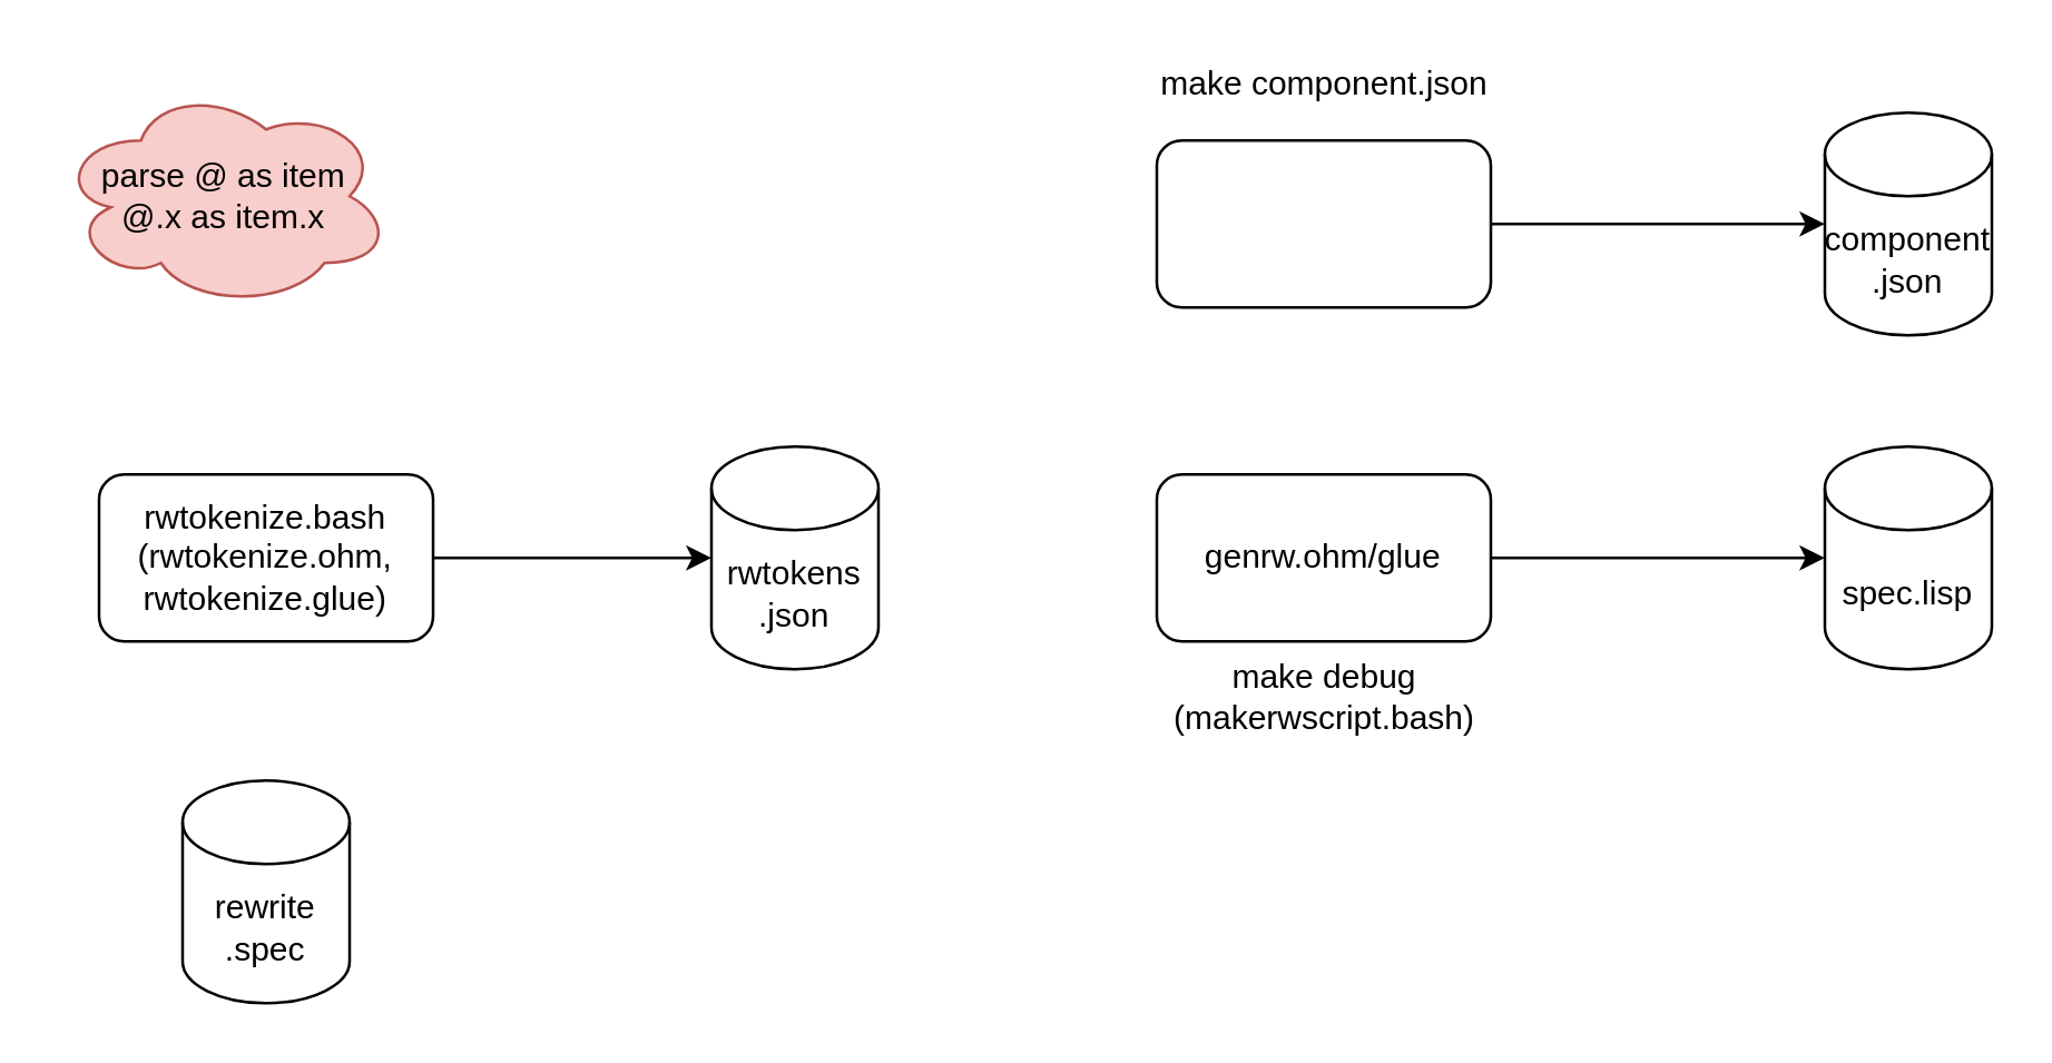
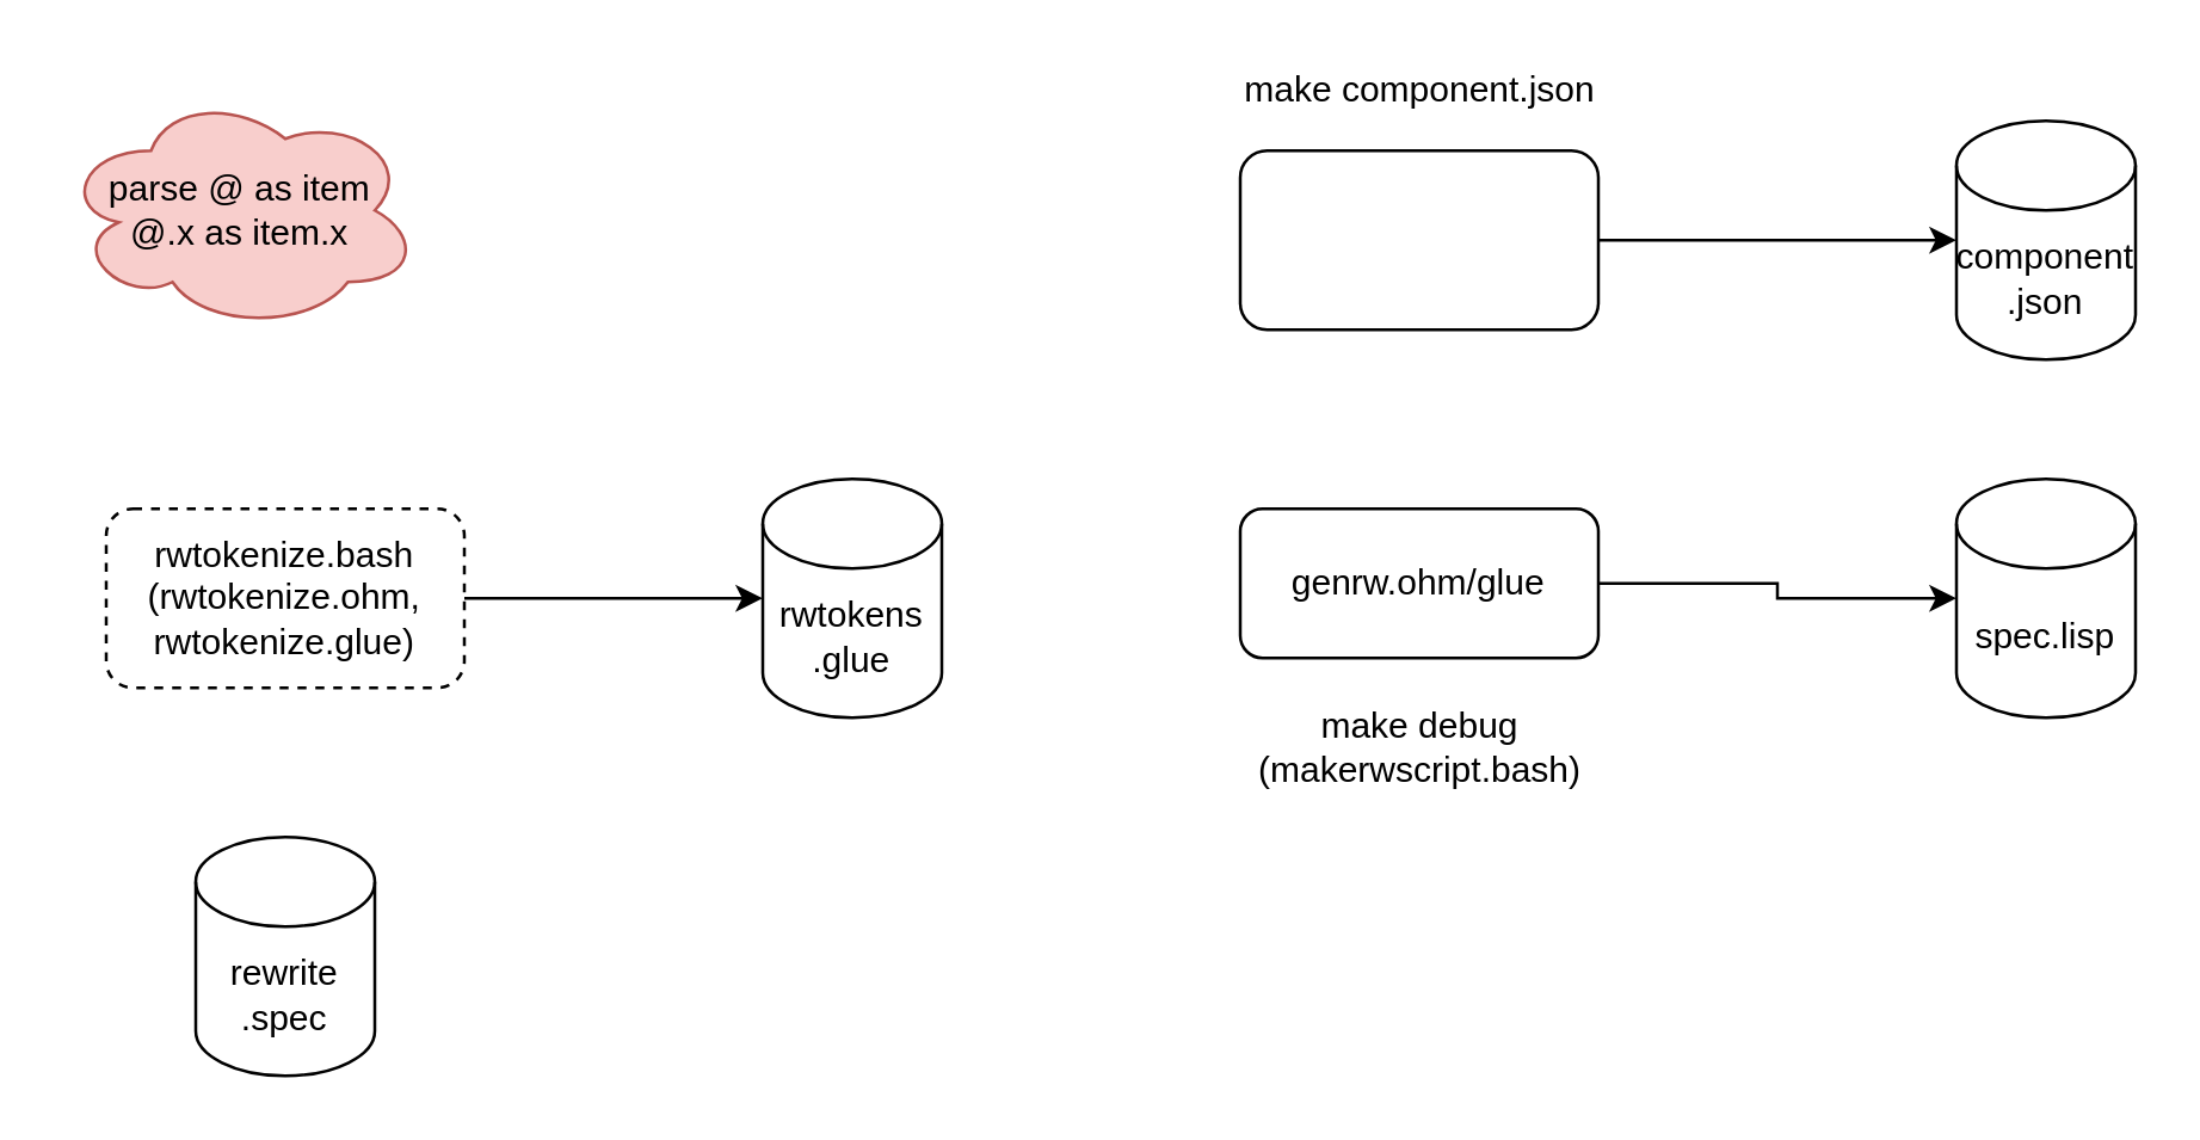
  <mxCell id="0" />
  <mxCell id="1" parent="0" />
  <mxCell id="2" value="component&lt;br&gt;.json" style="shape=cylinder3;whiteSpace=wrap;html=1;boundedLbl=1;backgroundOutline=1;size=15;" vertex="1" parent="1"><mxGeometry x="655" y="40" width="60" height="80" as="geometry" /></mxCell>
  <mxCell id="3" value="spec.lisp" style="shape=cylinder3;whiteSpace=wrap;html=1;boundedLbl=1;backgroundOutline=1;size=15;" vertex="1" parent="1"><mxGeometry x="655" y="160" width="60" height="80" as="geometry" /></mxCell>
- <mxCell id="4" value="rwtokens&lt;br&gt;.json" style="shape=cylinder3;whiteSpace=wrap;html=1;boundedLbl=1;backgroundOutline=1;size=15;" vertex="1" parent="1"><mxGeometry x="255" y="160" width="60" height="80" as="geometry" /></mxCell>
+ <mxCell id="4" value="rwtokens&lt;br&gt;.glue" style="shape=cylinder3;whiteSpace=wrap;html=1;boundedLbl=1;backgroundOutline=1;size=15;" vertex="1" parent="1"><mxGeometry x="255" y="160" width="60" height="80" as="geometry" /></mxCell>
  <mxCell id="5" style="edgeStyle=orthogonalEdgeStyle;rounded=0;orthogonalLoop=1;jettySize=auto;html=1;exitX=1;exitY=0.5;exitDx=0;exitDy=0;" edge="1" parent="1" source="6" target="3"><mxGeometry relative="1" as="geometry" /></mxCell>
- <mxCell id="6" value="genrw.ohm/glue" style="rounded=1;whiteSpace=wrap;html=1;" vertex="1" parent="1"><mxGeometry x="415" y="170" width="120" height="60" as="geometry" /></mxCell>
+ <mxCell id="6" value="genrw.ohm/glue" style="rounded=1;whiteSpace=wrap;html=1;" vertex="1" parent="1"><mxGeometry x="415" y="170" width="120" height="50" as="geometry" /></mxCell>
  <mxCell id="7" style="edgeStyle=orthogonalEdgeStyle;rounded=0;orthogonalLoop=1;jettySize=auto;html=1;exitX=1;exitY=0.5;exitDx=0;exitDy=0;entryX=0;entryY=0.5;entryDx=0;entryDy=0;entryPerimeter=0;" edge="1" parent="1" source="8" target="2"><mxGeometry relative="1" as="geometry" /></mxCell>
  <mxCell id="8" value="" style="rounded=1;whiteSpace=wrap;html=1;" vertex="1" parent="1"><mxGeometry x="415" y="50" width="120" height="60" as="geometry" /></mxCell>
  <mxCell id="9" value="make debug&lt;br&gt;(makerwscript.bash)" style="text;html=1;align=center;verticalAlign=middle;resizable=0;points=[];autosize=1;strokeColor=none;" vertex="1" parent="1"><mxGeometry x="415" y="235" width="120" height="30" as="geometry" /></mxCell>
  <mxCell id="10" value="make component.json" style="text;html=1;align=center;verticalAlign=middle;resizable=0;points=[];autosize=1;strokeColor=none;" vertex="1" parent="1"><mxGeometry x="410" y="20" width="130" height="20" as="geometry" /></mxCell>
  <mxCell id="11" style="edgeStyle=orthogonalEdgeStyle;rounded=0;orthogonalLoop=1;jettySize=auto;html=1;exitX=1;exitY=0.5;exitDx=0;exitDy=0;entryX=0;entryY=0.5;entryDx=0;entryDy=0;entryPerimeter=0;" edge="1" parent="1" source="12" target="4"><mxGeometry relative="1" as="geometry" /></mxCell>
- <mxCell id="12" value="rwtokenize.bash&lt;br&gt;(rwtokenize.ohm,&lt;br&gt;rwtokenize.glue)" style="rounded=1;whiteSpace=wrap;html=1;" vertex="1" parent="1"><mxGeometry x="35" y="170" width="120" height="60" as="geometry" /></mxCell>
+ <mxCell id="12" value="rwtokenize.bash&lt;br&gt;(rwtokenize.ohm,&lt;br&gt;rwtokenize.glue)" style="rounded=1;whiteSpace=wrap;html=1;dashed=1;" vertex="1" parent="1"><mxGeometry x="35" y="170" width="120" height="60" as="geometry" /></mxCell>
  <mxCell id="13" value="rewrite&lt;br&gt;.spec" style="shape=cylinder3;whiteSpace=wrap;html=1;boundedLbl=1;backgroundOutline=1;size=15;" vertex="1" parent="1"><mxGeometry x="65" y="280" width="60" height="80" as="geometry" /></mxCell>
  <mxCell id="14" value="parse @ as item&lt;br&gt;@.x as item.x" style="ellipse;shape=cloud;whiteSpace=wrap;html=1;fillColor=#f8cecc;strokeColor=#b85450;" vertex="1" parent="1"><mxGeometry x="20" y="30" width="120" height="80" as="geometry" /></mxCell>
